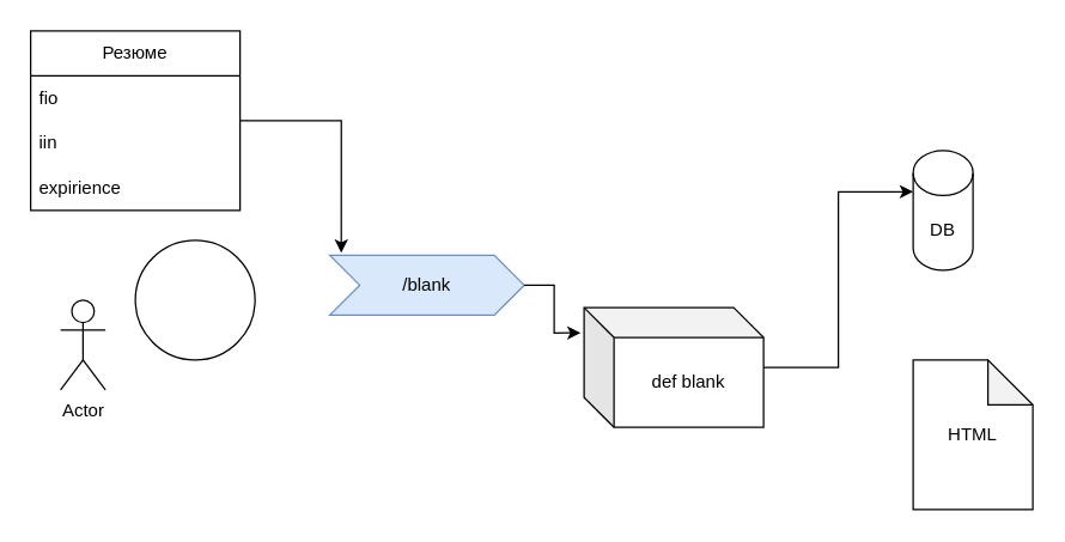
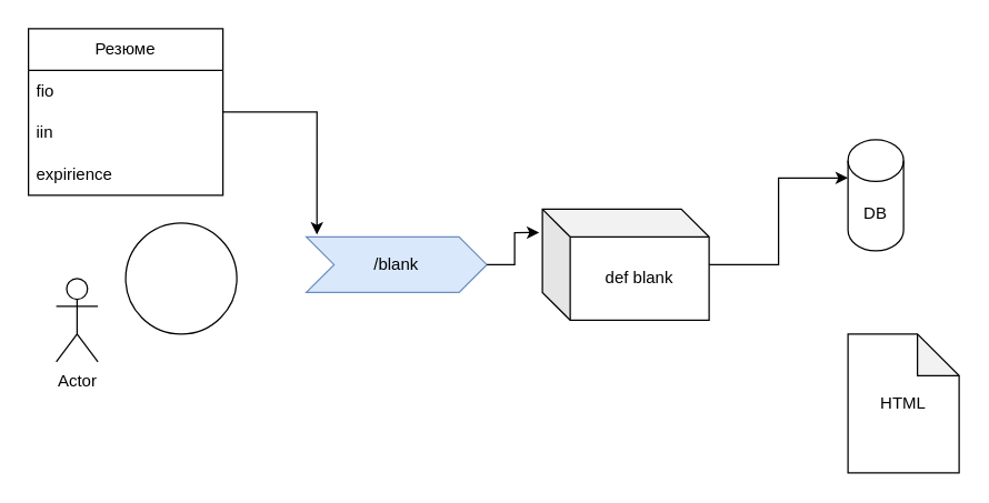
  <mxCell id="0" />
  <mxCell id="1" parent="0" />
  <mxCell id="2" value="Actor" style="shape=umlActor;verticalLabelPosition=bottom;verticalAlign=top;html=1;outlineConnect=0;" vertex="1" parent="1"><mxGeometry x="40" y="200" width="30" height="60" as="geometry" /></mxCell>
  <mxCell id="3" value="" style="ellipse;whiteSpace=wrap;html=1;aspect=fixed;" vertex="1" parent="1"><mxGeometry x="90" y="160" width="80" height="80" as="geometry" /></mxCell>
  <mxCell id="4" value="Резюме" style="swimlane;fontStyle=0;childLayout=stackLayout;horizontal=1;startSize=30;horizontalStack=0;resizeParent=1;resizeParentMax=0;resizeLast=0;collapsible=1;marginBottom=0;whiteSpace=wrap;html=1;" vertex="1" parent="1"><mxGeometry x="20" y="20" width="140" height="120" as="geometry" /></mxCell>
  <mxCell id="5" value="fio" style="text;strokeColor=none;fillColor=none;align=left;verticalAlign=middle;spacingLeft=4;spacingRight=4;overflow=hidden;points=[[0,0.5],[1,0.5]];portConstraint=eastwest;rotatable=0;whiteSpace=wrap;html=1;" vertex="1" parent="4"><mxGeometry y="30" width="140" height="30" as="geometry" /></mxCell>
  <mxCell id="6" value="iin" style="text;strokeColor=none;fillColor=none;align=left;verticalAlign=middle;spacingLeft=4;spacingRight=4;overflow=hidden;points=[[0,0.5],[1,0.5]];portConstraint=eastwest;rotatable=0;whiteSpace=wrap;html=1;" vertex="1" parent="4"><mxGeometry y="60" width="140" height="30" as="geometry" /></mxCell>
  <mxCell id="7" value="expirience" style="text;strokeColor=none;fillColor=none;align=left;verticalAlign=middle;spacingLeft=4;spacingRight=4;overflow=hidden;points=[[0,0.5],[1,0.5]];portConstraint=eastwest;rotatable=0;whiteSpace=wrap;html=1;" vertex="1" parent="4"><mxGeometry y="90" width="140" height="30" as="geometry" /></mxCell>
- <mxCell id="8" value="def blank" style="shape=cube;whiteSpace=wrap;html=1;boundedLbl=1;backgroundOutline=1;darkOpacity=0.05;darkOpacity2=0.1;" vertex="1" parent="1"><mxGeometry x="390" y="205" width="120" height="80" as="geometry" /></mxCell>
+ <mxCell id="8" value="def blank" style="shape=cube;whiteSpace=wrap;html=1;boundedLbl=1;backgroundOutline=1;darkOpacity=0.05;darkOpacity2=0.1;" vertex="1" parent="1"><mxGeometry x="390" y="150" width="120" height="80" as="geometry" /></mxCell>
  <mxCell id="9" value="/blank" style="shape=step;perimeter=stepPerimeter;whiteSpace=wrap;html=1;fixedSize=1;fillColor=#dae8fc;strokeColor=#6c8ebf;" vertex="1" parent="1"><mxGeometry x="220" y="170" width="130" height="40" as="geometry" /></mxCell>
  <mxCell id="10" style="edgeStyle=orthogonalEdgeStyle;rounded=0;orthogonalLoop=1;jettySize=auto;html=1;entryX=0.059;entryY=-0.042;entryDx=0;entryDy=0;entryPerimeter=0;" edge="1" parent="1" source="4" target="9"><mxGeometry relative="1" as="geometry" /></mxCell>
  <mxCell id="11" style="edgeStyle=orthogonalEdgeStyle;rounded=0;orthogonalLoop=1;jettySize=auto;html=1;entryX=-0.019;entryY=0.211;entryDx=0;entryDy=0;entryPerimeter=0;" edge="1" parent="1" source="9" target="8"><mxGeometry relative="1" as="geometry" /></mxCell>
  <mxCell id="12" value="DB" style="shape=cylinder3;whiteSpace=wrap;html=1;boundedLbl=1;backgroundOutline=1;size=15;" vertex="1" parent="1"><mxGeometry x="610" y="100" width="40" height="80" as="geometry" /></mxCell>
  <mxCell id="13" style="edgeStyle=orthogonalEdgeStyle;rounded=0;orthogonalLoop=1;jettySize=auto;html=1;entryX=0;entryY=0;entryDx=0;entryDy=27.5;entryPerimeter=0;" edge="1" parent="1" source="8" target="12"><mxGeometry relative="1" as="geometry" /></mxCell>
  <mxCell id="14" value="HTML" style="shape=note;whiteSpace=wrap;html=1;backgroundOutline=1;darkOpacity=0.05;" vertex="1" parent="1"><mxGeometry x="610" y="240" width="80" height="100" as="geometry" /></mxCell>
